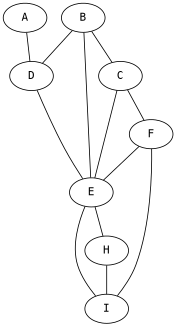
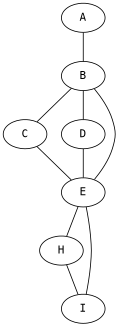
  graph {
    fontname="DejaVu Sans Mono"
    node [fontname="DejaVu Sans Mono"]
    edge [fontname="DejaVu Sans Mono"]
    A
    B
    C
    D
    E
-   F
    H
    I
-   A -- D
+   A -- B
    B -- C
    B -- D
    B -- E
    C -- E
-   C -- F
    D -- E
    E -- H
    E -- I
-   F -- E
-   F -- I
    H -- I
  }
